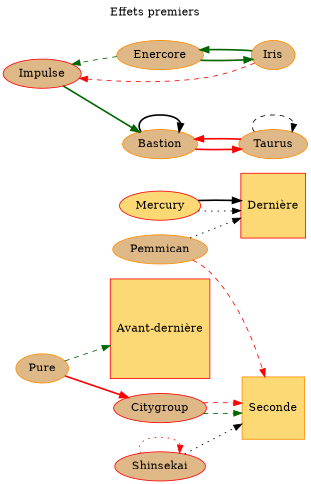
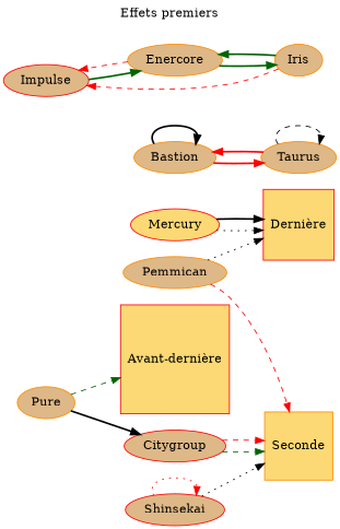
  digraph {
    label="Effets premiers"
    labelloc=t
    rankdir=LR
    node [color=darkorange fillcolor=burlywood shape=ellipse style=filled]
    edge [color=red style=bold]
    n1 [fillcolor="#FCD975" label=Seconde shape=square]
    n2 [color=red fillcolor="#FCD975" label="Avant-dernière" shape=square]
    n3 [color=red fillcolor="#FCD975" label="Dernière" shape=square]
    n4 [label=Pemmican]
    n5 [label=Bastion]
    n6 [label=Taurus]
    n7 [color=red label=Citygroup]
    n8 [label=Enercore]
    n9 [color=red label=Impulse]
    n10 [label=Iris]
    n11 [color=red fillcolor="#FCD975" label=Mercury]
    n12 [label=Pure]
    n13 [color=red label=Shinsekai]
    n4 -> n1 [style=dashed]
    n4 -> n3 [color=black style=dotted]
    n5 -> n5 [color=black]
    n5 -> n6
    n6 -> n5
    n6 -> n6 [color=black style=dashed]
    n7 -> n1 [color=darkgreen style=dashed]
    n7 -> n1 [style=dashed]
-   n8 -> n9 [color=darkgreen style=dashed]
+   n8 -> n9 [style=dashed]
    n8 -> n10 [color=darkgreen]
-   n9 -> n5 [color=darkgreen]
+   n9 -> n8 [color=darkgreen]
    n10 -> n8 [color=darkgreen]
    n10 -> n9 [style=dashed]
    n11 -> n3 [color=black style=dotted]
    n11 -> n3 [color=black]
    n12 -> n2 [color=darkgreen style=dashed]
-   n12 -> n7
+   n12 -> n7 [color=black]
    n13 -> n1 [color=black style=dotted]
    n13 -> n13 [style=dotted]
  }
